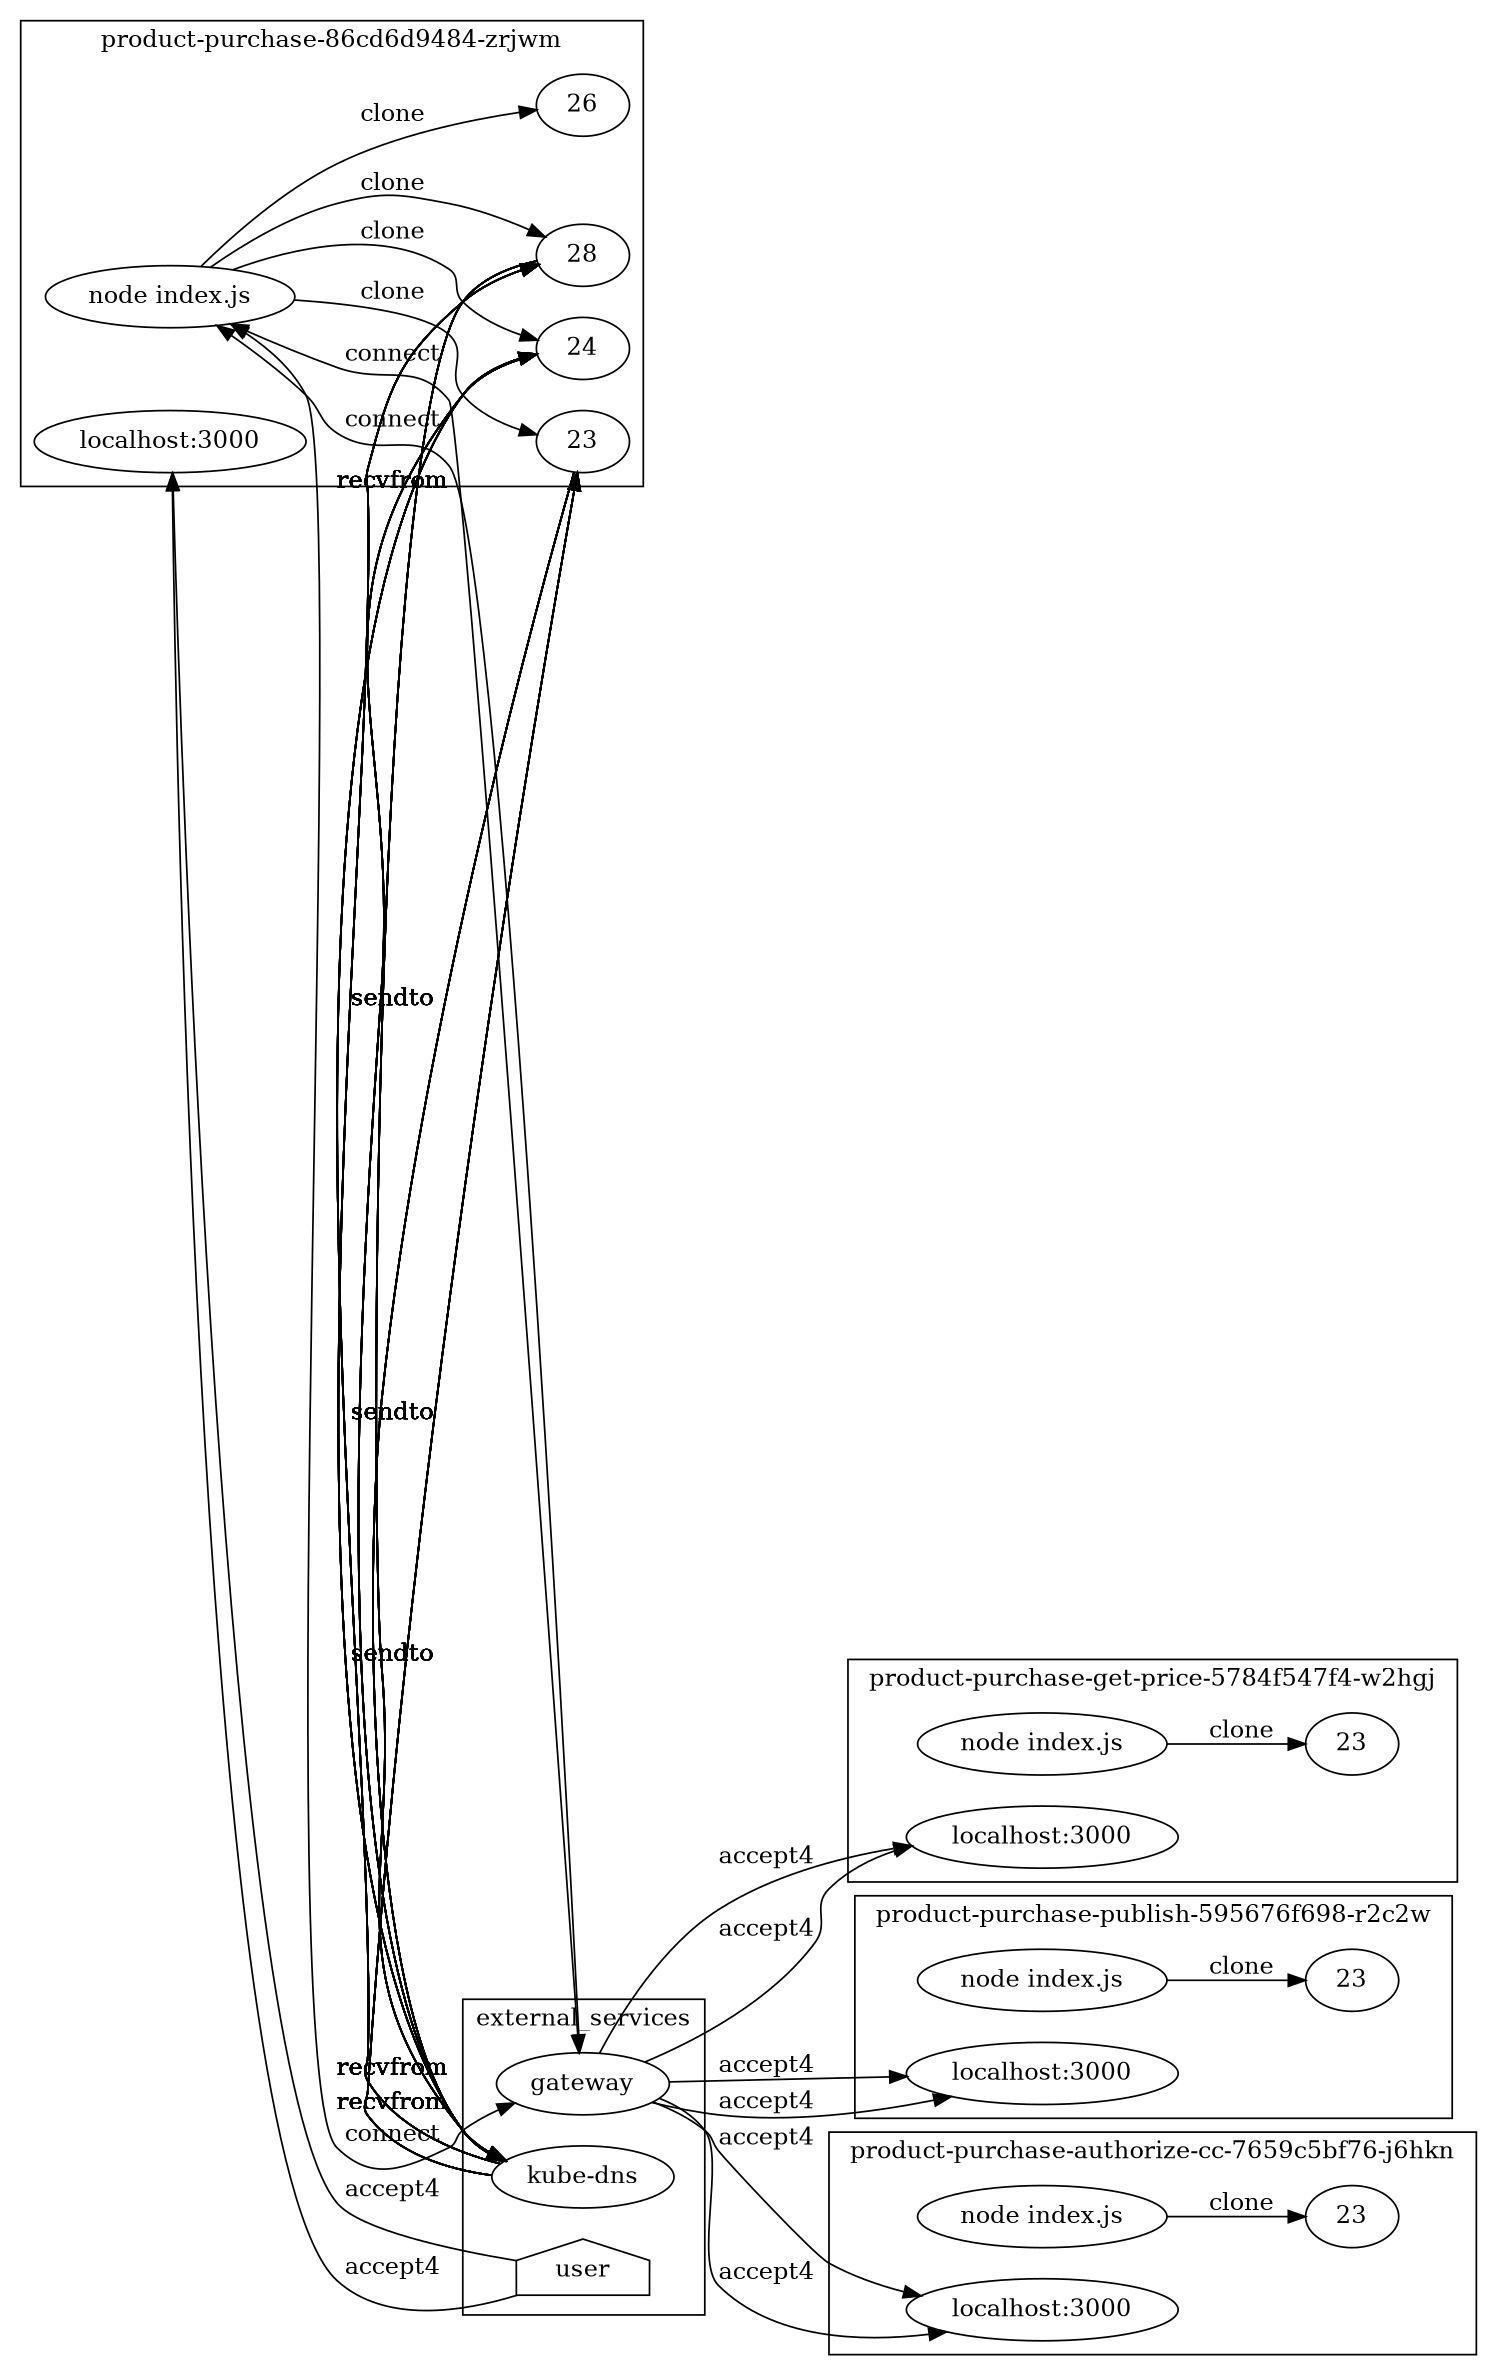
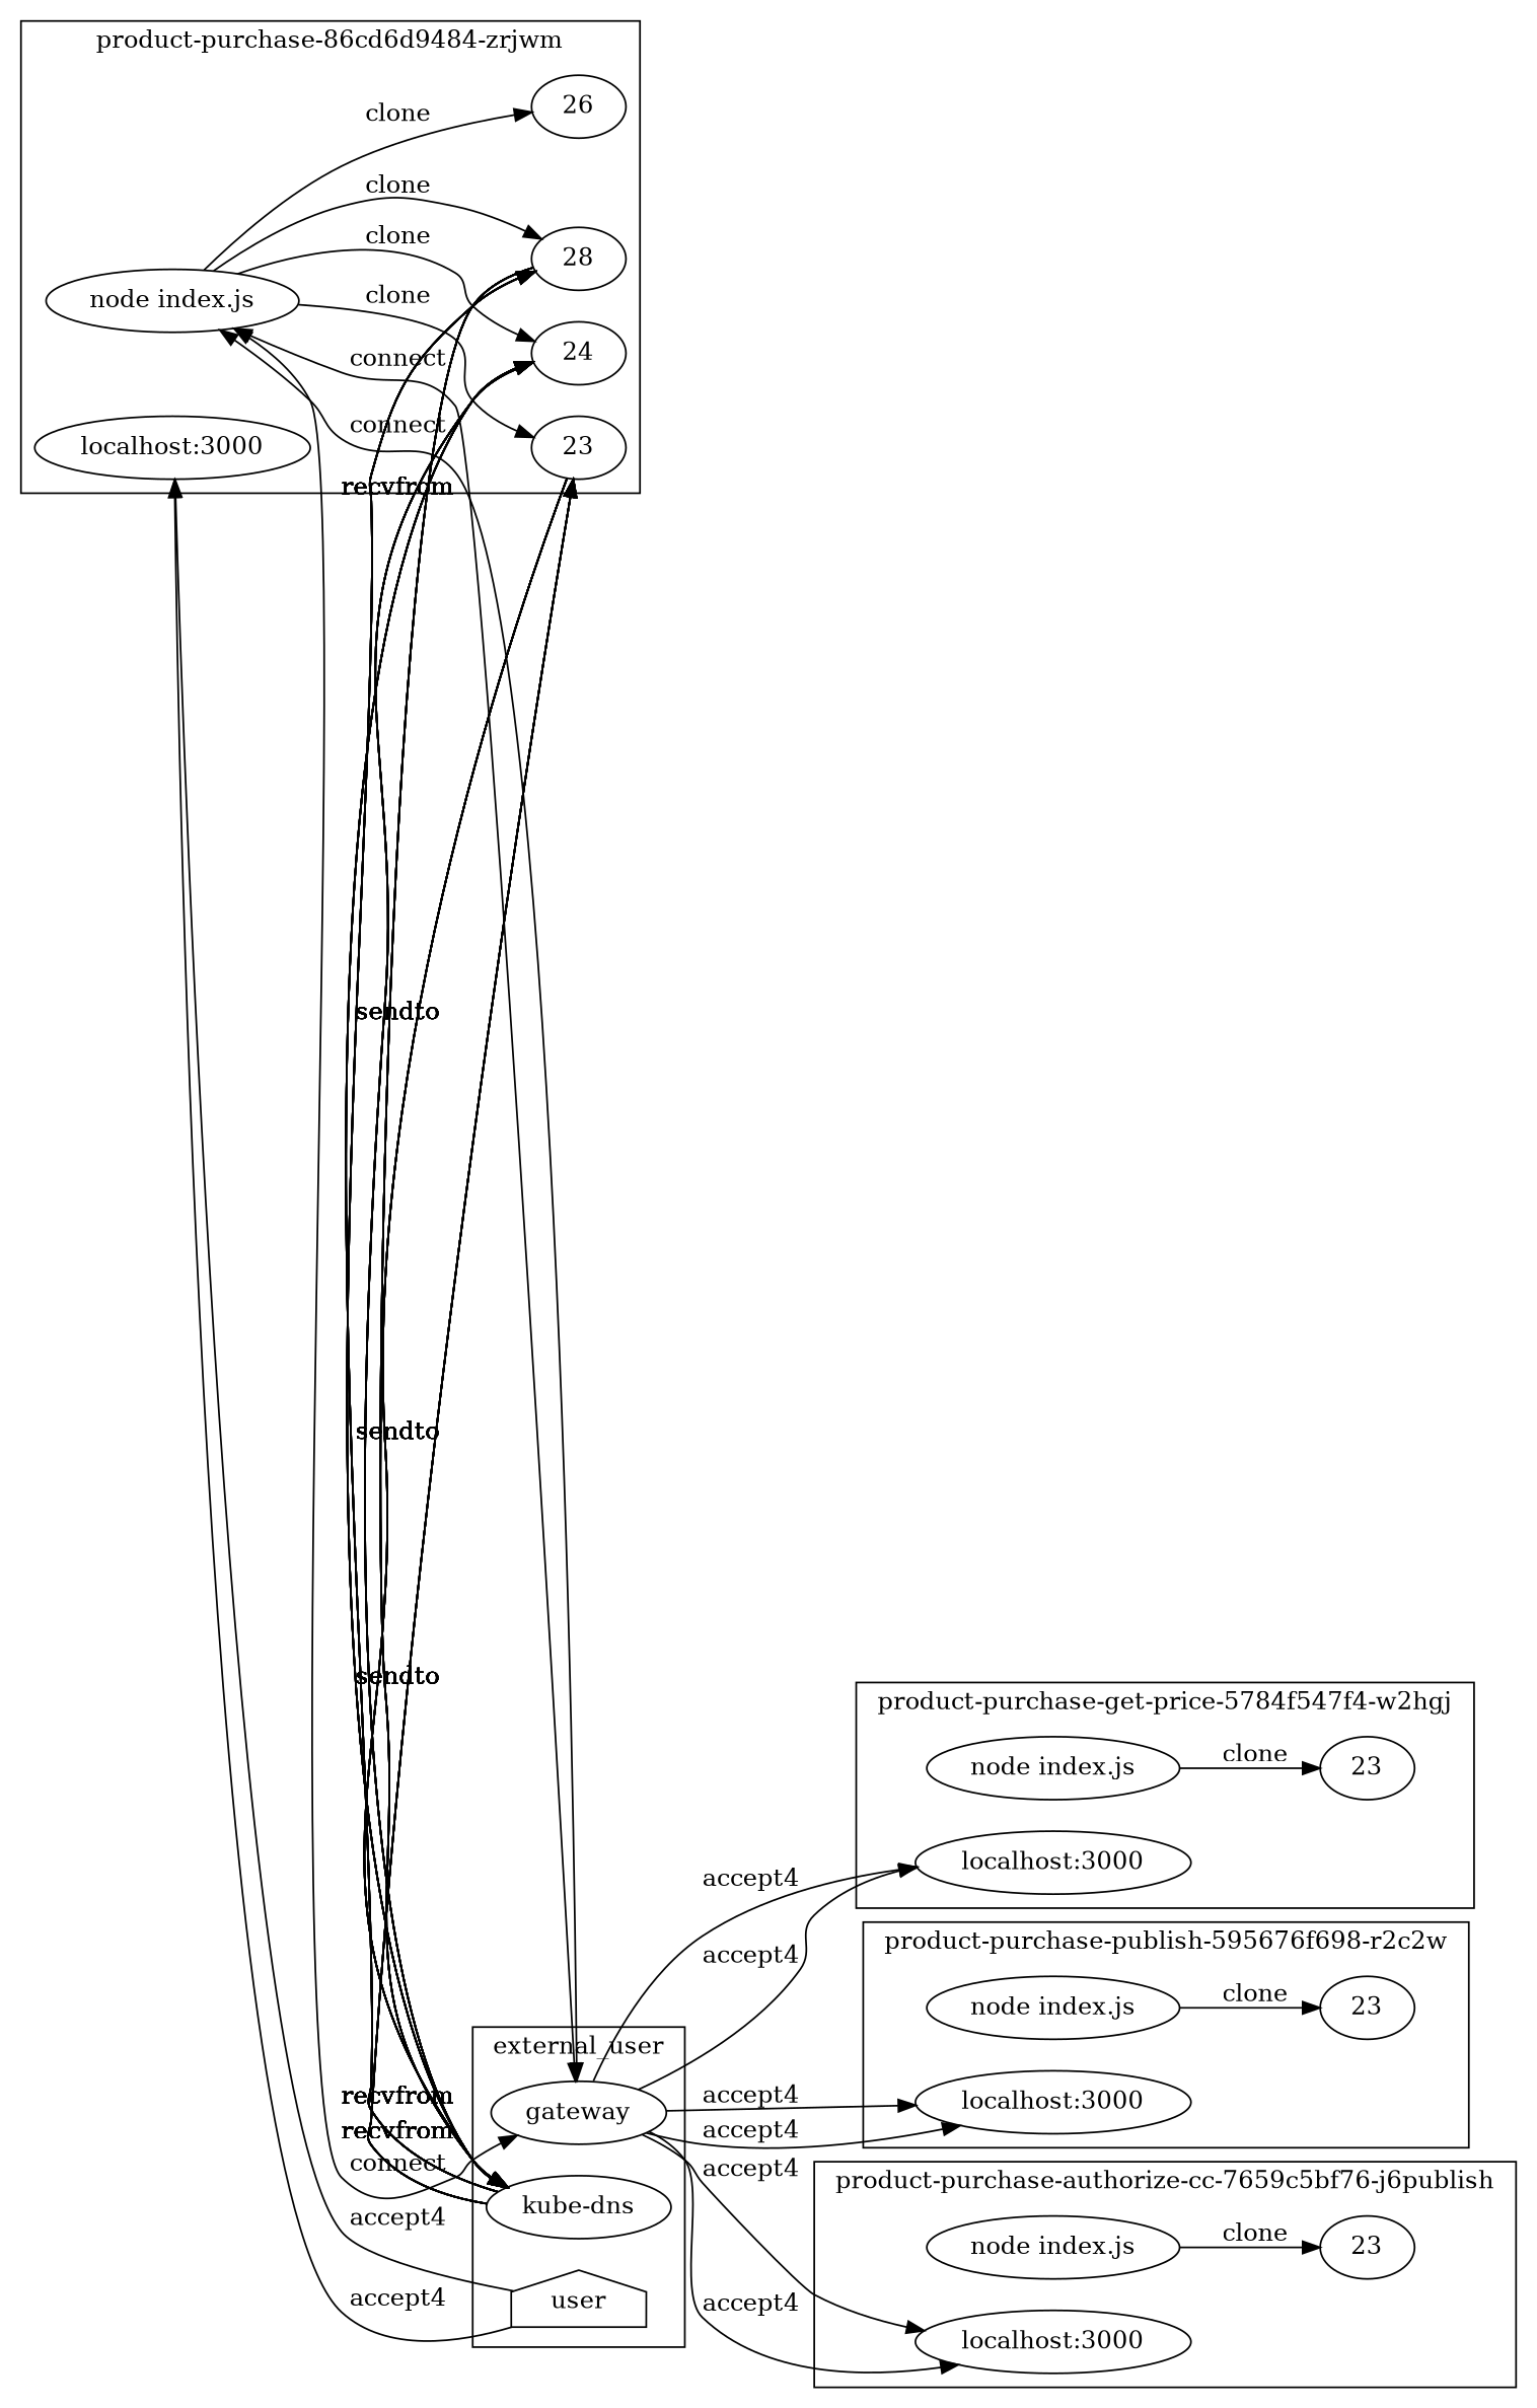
  digraph {
    rankdir=LR
    n1 [label="node index.js"]
    n2 [label=23]
    n3 [label="localhost:3000"]
    n4 [label="node index.js"]
    n5 [label=23]
    n6 [label="localhost:3000"]
    n7 [label="node index.js"]
    n8 [label=23]
    n9 [label="localhost:3000"]
    n10 [label="node index.js"]
    n11 [label=23]
    n12 [label=24]
    n13 [label=28]
    n14 [label=26]
    n15 [label="localhost:3000"]
    n16 [label=gateway]
    n17 [label="kube-dns"]
    user [shape=house]
    subgraph cluster_1 {
      label=" product-purchase-get-price-5784f547f4-w2hgj "
      n1
      n2
      n3
    }
    subgraph cluster_2 {
      label=" product-purchase-publish-595676f698-r2c2w "
      n4
      n5
      n6
    }
    subgraph cluster_3 {
-     label=" product-purchase-authorize-cc-7659c5bf76-j6hkn "
+     label=" product-purchase-authorize-cc-7659c5bf76-j6publish "
      n7
      n8
      n9
    }
    subgraph cluster_4 {
      label=" product-purchase-86cd6d9484-zrjwm "
      n10
      n11
      n12
      n13
      n14
      n15
    }
    subgraph cluster_5 {
-     label=external_services
+     label=external_user
      n16
      n17
      user
    }
    n1 -> n2 [label=clone]
    n4 -> n5 [label=clone]
    n7 -> n8 [label=clone]
    n10 -> n11 [label=clone]
    n10 -> n12 [label=clone]
    n10 -> n13 [label=clone]
    n10 -> n14 [label=clone]
    n10 -> n16 [dir=both label=connect]
    n10 -> n16 [dir=both label=connect]
    n10 -> n16 [dir=both label=connect]
    n11 -> n17 [label=sendto]
    n11 -> n17 [label=sendto]
    n11 -> n17 [label=sendto]
    n11 -> n17 [label=sendto]
    n11 -> n17 [label=sendto]
    n11 -> n17 [label=sendto]
    n11 -> n17 [label=sendto]
    n11 -> n17 [label=sendto]
    n12 -> n17 [label=sendto]
    n12 -> n17 [label=sendto]
    n12 -> n17 [label=sendto]
    n12 -> n17 [label=sendto]
    n12 -> n17 [label=sendto]
    n12 -> n17 [label=sendto]
    n12 -> n17 [label=sendto]
    n12 -> n17 [label=sendto]
    n13 -> n17 [label=sendto]
    n13 -> n17 [label=sendto]
    n13 -> n17 [label=sendto]
    n13 -> n17 [label=sendto]
    n13 -> n17 [label=sendto]
    n13 -> n17 [label=sendto]
    n13 -> n17 [label=sendto]
    n13 -> n17 [label=sendto]
    n16 -> n3 [label=accept4]
    n16 -> n3 [label=accept4]
    n16 -> n6 [label=accept4]
    n16 -> n6 [label=accept4]
    n16 -> n9 [label=accept4]
    n16 -> n9 [label=accept4]
    n17 -> n11 [label=recvfrom]
    n17 -> n11 [label=recvfrom]
    n17 -> n11 [label=recvfrom]
    n17 -> n11 [label=recvfrom]
    n17 -> n11 [label=recvfrom]
    n17 -> n11 [label=recvfrom]
    n17 -> n11 [label=recvfrom]
    n17 -> n11 [label=recvfrom]
    n17 -> n12 [label=recvfrom]
    n17 -> n12 [label=recvfrom]
    n17 -> n12 [label=recvfrom]
    n17 -> n12 [label=recvfrom]
    n17 -> n12 [label=recvfrom]
    n17 -> n12 [label=recvfrom]
    n17 -> n12 [label=recvfrom]
    n17 -> n12 [label=recvfrom]
    n17 -> n13 [label=recvfrom]
    n17 -> n13 [label=recvfrom]
    n17 -> n13 [label=recvfrom]
    n17 -> n13 [label=recvfrom]
    n17 -> n13 [label=recvfrom]
    n17 -> n13 [label=recvfrom]
    n17 -> n13 [label=recvfrom]
    n17 -> n13 [label=recvfrom]
    user -> n15 [label=accept4]
    user -> n15 [label=accept4]
  }
